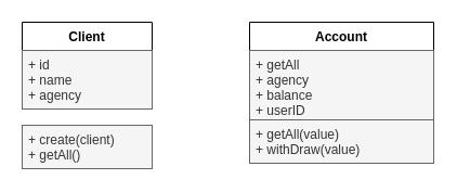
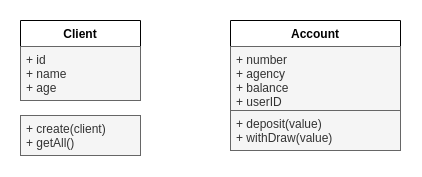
  <mxCell id="0" />
  <mxCell id="1" parent="0" />
  <mxCell id="2" value="Client" style="swimlane;fontStyle=1;align=center;verticalAlign=top;childLayout=stackLayout;horizontal=1;startSize=26;horizontalStack=0;resizeParent=1;resizeParentMax=0;resizeLast=0;collapsible=1;marginBottom=0;" vertex="1" parent="1"><mxGeometry x="20" y="20" width="120" height="80" as="geometry" /></mxCell>
- <mxCell id="3" value="+ id&#10;+ name&#10;+ agency" style="text;align=left;verticalAlign=top;spacingLeft=4;spacingRight=4;overflow=hidden;rotatable=0;points=[[0,0.5],[1,0.5]];portConstraint=eastwest;fillColor=#f5f5f5;fontColor=#333333;strokeColor=#666666;" vertex="1" parent="2"><mxGeometry y="26" width="120" height="54" as="geometry" /></mxCell>
+ <mxCell id="3" value="+ id&#10;+ name&#10;+ age" style="text;align=left;verticalAlign=top;spacingLeft=4;spacingRight=4;overflow=hidden;rotatable=0;points=[[0,0.5],[1,0.5]];portConstraint=eastwest;fillColor=#f5f5f5;fontColor=#333333;strokeColor=#666666;" vertex="1" parent="2"><mxGeometry y="26" width="120" height="54" as="geometry" /></mxCell>
  <mxCell id="4" value="Account" style="swimlane;fontStyle=1;align=center;verticalAlign=top;childLayout=stackLayout;horizontal=1;startSize=26;horizontalStack=0;resizeParent=1;resizeParentMax=0;resizeLast=0;collapsible=1;marginBottom=0;" vertex="1" parent="1"><mxGeometry x="230" y="20" width="170" height="130" as="geometry" /></mxCell>
- <mxCell id="5" value="+ getAll&#10;+ agency&#10;+ balance&#10;+ userID" style="text;align=left;verticalAlign=top;spacingLeft=4;spacingRight=4;overflow=hidden;rotatable=0;points=[[0,0.5],[1,0.5]];portConstraint=eastwest;fillColor=#f5f5f5;fontColor=#333333;strokeColor=#666666;" vertex="1" parent="4"><mxGeometry y="26" width="170" height="64" as="geometry" /></mxCell>
- <mxCell id="6" value="+ getAll(value)&#10;+ withDraw(value)" style="text;strokeColor=#666666;fillColor=#f5f5f5;align=left;verticalAlign=top;spacingLeft=4;spacingRight=4;overflow=hidden;rotatable=0;points=[[0,0.5],[1,0.5]];portConstraint=eastwest;fontColor=#333333;" vertex="1" parent="4"><mxGeometry y="90" width="170" height="40" as="geometry" /></mxCell>
+ <mxCell id="5" value="+ number&#10;+ agency&#10;+ balance&#10;+ userID" style="text;align=left;verticalAlign=top;spacingLeft=4;spacingRight=4;overflow=hidden;rotatable=0;points=[[0,0.5],[1,0.5]];portConstraint=eastwest;fillColor=#f5f5f5;fontColor=#333333;strokeColor=#666666;" vertex="1" parent="4"><mxGeometry y="26" width="170" height="64" as="geometry" /></mxCell>
+ <mxCell id="6" value="+ deposit(value)&#10;+ withDraw(value)" style="text;strokeColor=#666666;fillColor=#f5f5f5;align=left;verticalAlign=top;spacingLeft=4;spacingRight=4;overflow=hidden;rotatable=0;points=[[0,0.5],[1,0.5]];portConstraint=eastwest;fontColor=#333333;" vertex="1" parent="4"><mxGeometry y="90" width="170" height="40" as="geometry" /></mxCell>
  <mxCell id="7" value="+ create(client)&#10;+ getAll()" style="text;strokeColor=#666666;fillColor=#f5f5f5;align=left;verticalAlign=top;spacingLeft=4;spacingRight=4;overflow=hidden;rotatable=0;points=[[0,0.5],[1,0.5]];portConstraint=eastwest;fontColor=#333333;" vertex="1" parent="1"><mxGeometry x="20" y="115" width="120" height="40" as="geometry" /></mxCell>
